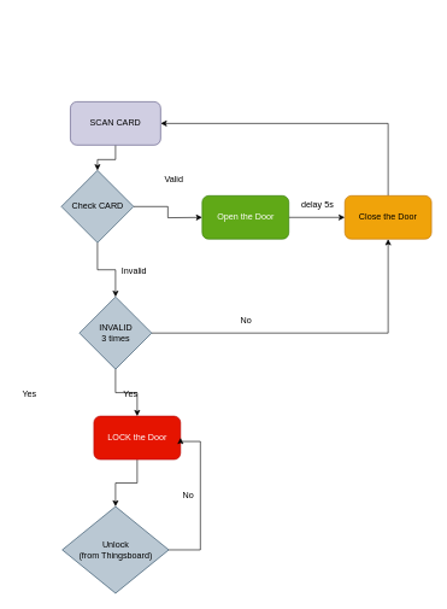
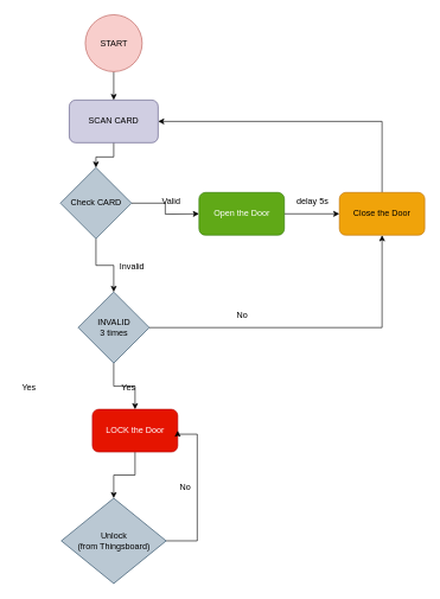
  <mxCell id="0" />
  <mxCell id="1" parent="0" />
+ <mxCell id="2" style="edgeStyle=orthogonalEdgeStyle;rounded=0;orthogonalLoop=1;jettySize=auto;html=1;exitX=0.5;exitY=1;exitDx=0;exitDy=0;entryX=0.5;entryY=0;entryDx=0;entryDy=0;" parent="1" source="3" target="5" edge="1"><mxGeometry relative="1" as="geometry" /></mxCell>
+ <mxCell id="3" value="START" style="ellipse;whiteSpace=wrap;html=1;aspect=fixed;fillColor=#f8cecc;strokeColor=#b85450;" parent="1" vertex="1"><mxGeometry x="119.5" y="20" width="80" height="80" as="geometry" /></mxCell>
  <mxCell id="4" style="edgeStyle=orthogonalEdgeStyle;rounded=0;orthogonalLoop=1;jettySize=auto;html=1;exitX=0.5;exitY=1;exitDx=0;exitDy=0;entryX=0.5;entryY=0;entryDx=0;entryDy=0;" parent="1" source="5" target="8" edge="1"><mxGeometry relative="1" as="geometry" /></mxCell>
  <mxCell id="5" value="SCAN CARD" style="rounded=1;whiteSpace=wrap;html=1;fillColor=#d0cee2;strokeColor=#56517e;" parent="1" vertex="1"><mxGeometry x="97" y="140" width="125" height="60" as="geometry" /></mxCell>
  <mxCell id="6" style="edgeStyle=orthogonalEdgeStyle;rounded=0;orthogonalLoop=1;jettySize=auto;html=1;exitX=1;exitY=0.5;exitDx=0;exitDy=0;entryX=0;entryY=0.5;entryDx=0;entryDy=0;" parent="1" source="8" edge="1"><mxGeometry relative="1" as="geometry"><mxPoint x="279.5" y="300" as="targetPoint" /></mxGeometry></mxCell>
  <mxCell id="7" style="edgeStyle=orthogonalEdgeStyle;rounded=0;orthogonalLoop=1;jettySize=auto;html=1;exitX=0.5;exitY=1;exitDx=0;exitDy=0;entryX=0.5;entryY=0;entryDx=0;entryDy=0;" parent="1" source="8" target="13" edge="1"><mxGeometry relative="1" as="geometry" /></mxCell>
  <mxCell id="8" value="Check CARD" style="rhombus;whiteSpace=wrap;html=1;fillColor=#bac8d3;strokeColor=#23445d;" parent="1" vertex="1"><mxGeometry x="84.5" y="235" width="100" height="100" as="geometry" /></mxCell>
  <mxCell id="9" style="edgeStyle=orthogonalEdgeStyle;rounded=0;orthogonalLoop=1;jettySize=auto;html=1;exitX=1;exitY=0.5;exitDx=0;exitDy=0;entryX=0;entryY=0.5;entryDx=0;entryDy=0;" parent="1" source="10" target="19" edge="1"><mxGeometry relative="1" as="geometry" /></mxCell>
  <mxCell id="10" value="Open the Door" style="rounded=1;whiteSpace=wrap;html=1;fillColor=#60a917;fontColor=#ffffff;strokeColor=#2D7600;" parent="1" vertex="1"><mxGeometry x="279.5" y="270" width="120" height="60" as="geometry" /></mxCell>
  <mxCell id="11" style="edgeStyle=orthogonalEdgeStyle;rounded=0;orthogonalLoop=1;jettySize=auto;html=1;exitX=0.5;exitY=1;exitDx=0;exitDy=0;entryX=0.5;entryY=0;entryDx=0;entryDy=0;" parent="1" source="13" target="15" edge="1"><mxGeometry relative="1" as="geometry" /></mxCell>
  <mxCell id="12" style="edgeStyle=orthogonalEdgeStyle;rounded=0;orthogonalLoop=1;jettySize=auto;html=1;exitX=1;exitY=0.5;exitDx=0;exitDy=0;entryX=0.5;entryY=1;entryDx=0;entryDy=0;" parent="1" source="13" target="19" edge="1"><mxGeometry relative="1" as="geometry" /></mxCell>
  <mxCell id="13" value="INVALID&lt;div&gt;3 times&lt;/div&gt;" style="rhombus;whiteSpace=wrap;html=1;fillColor=#bac8d3;strokeColor=#23445d;" parent="1" vertex="1"><mxGeometry x="109.5" y="410" width="100" height="100" as="geometry" /></mxCell>
  <mxCell id="14" style="edgeStyle=orthogonalEdgeStyle;rounded=0;orthogonalLoop=1;jettySize=auto;html=1;exitX=0.5;exitY=1;exitDx=0;exitDy=0;entryX=0.5;entryY=0;entryDx=0;entryDy=0;" parent="1" source="15" target="24" edge="1"><mxGeometry relative="1" as="geometry" /></mxCell>
  <mxCell id="15" value="LOCK the Door" style="rounded=1;whiteSpace=wrap;html=1;fillColor=#e51400;fontColor=#ffffff;strokeColor=#B20000;" parent="1" vertex="1"><mxGeometry x="129.5" y="575" width="120" height="60" as="geometry" /></mxCell>
- <mxCell id="16" value="Valid" style="text;html=1;align=center;verticalAlign=middle;resizable=0;points=[];autosize=1;strokeColor=none;fillColor=none;" parent="1" vertex="1"><mxGeometry x="214.5" y="233" width="50" height="30" as="geometry" /></mxCell>
+ <mxCell id="16" value="Valid" style="text;html=1;align=center;verticalAlign=middle;resizable=0;points=[];autosize=1;strokeColor=none;fillColor=none;" parent="1" vertex="1"><mxGeometry x="214.5" y="268" width="50" height="30" as="geometry" /></mxCell>
  <mxCell id="17" value="Invalid" style="text;html=1;align=center;verticalAlign=middle;resizable=0;points=[];autosize=1;strokeColor=none;fillColor=none;" parent="1" vertex="1"><mxGeometry x="154.5" y="360" width="60" height="30" as="geometry" /></mxCell>
  <mxCell id="18" style="edgeStyle=orthogonalEdgeStyle;rounded=0;orthogonalLoop=1;jettySize=auto;html=1;exitX=0.5;exitY=0;exitDx=0;exitDy=0;entryX=1;entryY=0.5;entryDx=0;entryDy=0;" edge="1" parent="1" source="19" target="5"><mxGeometry relative="1" as="geometry" /></mxCell>
  <mxCell id="19" value="Close the Door" style="rounded=1;whiteSpace=wrap;html=1;fillColor=#f0a30a;fontColor=#000000;strokeColor=#BD7000;" parent="1" vertex="1"><mxGeometry x="477" y="270" width="120" height="60" as="geometry" /></mxCell>
  <mxCell id="20" value="delay 5s" style="text;html=1;align=center;verticalAlign=middle;resizable=0;points=[];autosize=1;strokeColor=none;fillColor=none;" parent="1" vertex="1"><mxGeometry x="404" y="268" width="70" height="30" as="geometry" /></mxCell>
  <mxCell id="21" value="Yes" style="text;html=1;align=center;verticalAlign=middle;resizable=0;points=[];autosize=1;strokeColor=none;fillColor=none;" parent="1" vertex="1"><mxGeometry x="159.5" y="530" width="40" height="30" as="geometry" /></mxCell>
  <mxCell id="22" value="No" style="text;html=1;align=center;verticalAlign=middle;resizable=0;points=[];autosize=1;strokeColor=none;fillColor=none;" parent="1" vertex="1"><mxGeometry x="319.5" y="428" width="40" height="30" as="geometry" /></mxCell>
  <mxCell id="23" style="edgeStyle=orthogonalEdgeStyle;rounded=0;orthogonalLoop=1;jettySize=auto;html=1;exitX=1;exitY=0.5;exitDx=0;exitDy=0;entryX=1;entryY=0.5;entryDx=0;entryDy=0;" parent="1" source="24" target="15" edge="1"><mxGeometry relative="1" as="geometry"><Array as="points"><mxPoint x="277" y="760" /><mxPoint x="277" y="610" /></Array></mxGeometry></mxCell>
  <mxCell id="24" value="Unlock&lt;div&gt;(from Thingsboard)&lt;/div&gt;" style="rhombus;whiteSpace=wrap;html=1;fillColor=#bac8d3;strokeColor=#23445d;" parent="1" vertex="1"><mxGeometry x="85.75" y="700" width="147.5" height="120" as="geometry" /></mxCell>
  <mxCell id="25" value="Yes" style="text;html=1;align=center;verticalAlign=middle;resizable=0;points=[];autosize=1;strokeColor=none;fillColor=none;" parent="1" vertex="1"><mxGeometry x="20" y="530" width="40" height="30" as="geometry" /></mxCell>
  <mxCell id="26" value="No" style="text;html=1;align=center;verticalAlign=middle;resizable=0;points=[];autosize=1;strokeColor=none;fillColor=none;" parent="1" vertex="1"><mxGeometry x="239.5" y="670" width="40" height="30" as="geometry" /></mxCell>
